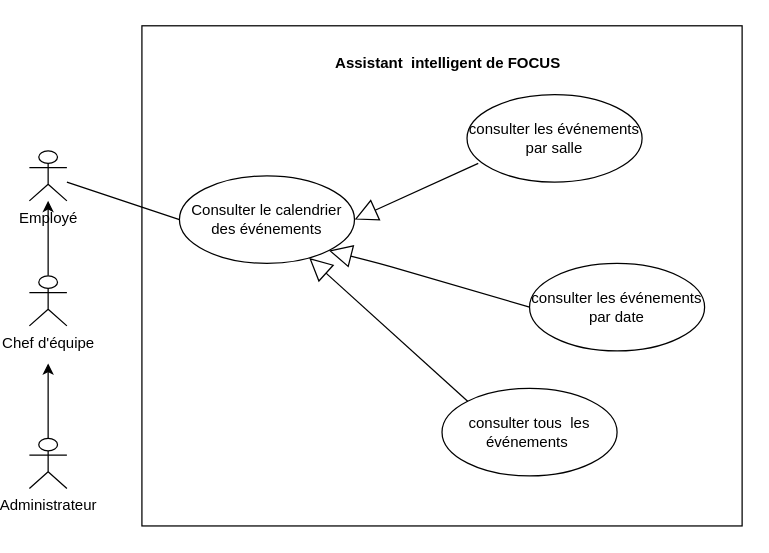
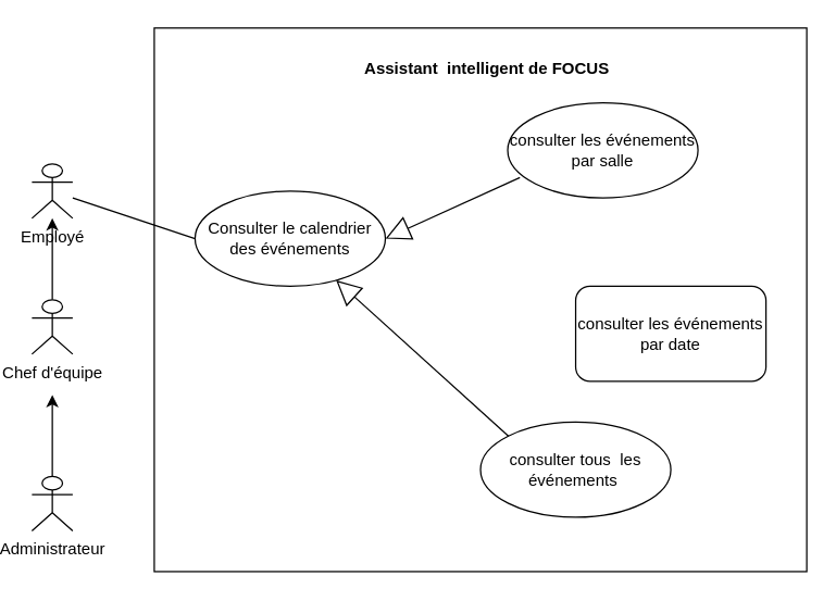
  <mxCell id="0" />
  <mxCell id="1" parent="0" />
  <mxCell id="2" value="Employé" style="shape=umlActor;verticalLabelPosition=bottom;verticalAlign=top;html=1;outlineConnect=0;" vertex="1" parent="1"><mxGeometry x="20" y="120" width="30" height="40" as="geometry" /></mxCell>
  <mxCell id="3" style="edgeStyle=orthogonalEdgeStyle;rounded=0;orthogonalLoop=1;jettySize=auto;html=1;" edge="1" parent="1" source="4"><mxGeometry relative="1" as="geometry"><mxPoint x="35" y="160" as="targetPoint" /></mxGeometry></mxCell>
  <mxCell id="4" value="Chef d'équipe" style="shape=umlActor;verticalLabelPosition=bottom;verticalAlign=top;html=1;" vertex="1" parent="1"><mxGeometry x="20" y="220" width="30" height="40" as="geometry" /></mxCell>
  <mxCell id="5" style="edgeStyle=orthogonalEdgeStyle;rounded=0;orthogonalLoop=1;jettySize=auto;html=1;" edge="1" parent="1" source="6"><mxGeometry relative="1" as="geometry"><mxPoint x="35" y="290" as="targetPoint" /></mxGeometry></mxCell>
  <mxCell id="6" value="Administrateur" style="shape=umlActor;verticalLabelPosition=bottom;verticalAlign=top;html=1;" vertex="1" parent="1"><mxGeometry x="20" y="350" width="30" height="40" as="geometry" /></mxCell>
  <mxCell id="7" value="" style="rounded=0;whiteSpace=wrap;html=1;" vertex="1" parent="1"><mxGeometry x="110" y="20" width="480" height="400" as="geometry" /></mxCell>
  <mxCell id="8" value="&lt;b&gt;Assistant&amp;nbsp; intelligent de FOCUS&lt;/b&gt;" style="text;html=1;strokeColor=none;fillColor=none;align=center;verticalAlign=middle;whiteSpace=wrap;rounded=0;" vertex="1" parent="1"><mxGeometry x="250" y="40" width="210" height="20" as="geometry" /></mxCell>
  <mxCell id="9" value="Consulter le calendrier des événements" style="ellipse;whiteSpace=wrap;html=1;" vertex="1" parent="1"><mxGeometry x="140" y="140" width="140" height="70" as="geometry" /></mxCell>
- <mxCell id="10" value="consulter les événements par date" style="ellipse;whiteSpace=wrap;html=1;" vertex="1" parent="1"><mxGeometry x="420" y="210" width="140" height="70" as="geometry" /></mxCell>
+ <mxCell id="10" value="consulter les événements par date" style="whiteSpace=wrap;html=1;rounded=1;" vertex="1" parent="1"><mxGeometry x="420" y="210" width="140" height="70" as="geometry" /></mxCell>
  <mxCell id="11" value="consulter tous&amp;nbsp; les événements&amp;nbsp;" style="ellipse;whiteSpace=wrap;html=1;" vertex="1" parent="1"><mxGeometry x="350" y="310" width="140" height="70" as="geometry" /></mxCell>
  <mxCell id="12" value="consulter les événements par salle" style="ellipse;whiteSpace=wrap;html=1;" vertex="1" parent="1"><mxGeometry x="370" y="75" width="140" height="70" as="geometry" /></mxCell>
- <mxCell id="13" value="" style="endArrow=block;endSize=16;endFill=0;html=1;exitX=0;exitY=0.5;exitDx=0;exitDy=0;entryX=1;entryY=1;entryDx=0;entryDy=0;" edge="1" parent="1" source="10" target="9"><mxGeometry width="160" relative="1" as="geometry"><mxPoint x="310" y="210" as="sourcePoint" /><mxPoint x="279" y="200" as="targetPoint" /><Array as="points"><mxPoint x="300" y="210" /></Array></mxGeometry></mxCell>
  <mxCell id="14" value="" style="endArrow=block;endSize=16;endFill=0;html=1;exitX=0;exitY=0;exitDx=0;exitDy=0;" edge="1" parent="1" source="11" target="9"><mxGeometry width="160" relative="1" as="geometry"><mxPoint x="310" y="300" as="sourcePoint" /><mxPoint x="470" y="300" as="targetPoint" /></mxGeometry></mxCell>
  <mxCell id="15" value="" style="endArrow=block;endSize=16;endFill=0;html=1;exitX=0.064;exitY=0.786;exitDx=0;exitDy=0;exitPerimeter=0;entryX=1;entryY=0.5;entryDx=0;entryDy=0;" edge="1" parent="1" source="12" target="9"><mxGeometry width="160" relative="1" as="geometry"><mxPoint x="310" y="300" as="sourcePoint" /><mxPoint x="470" y="300" as="targetPoint" /></mxGeometry></mxCell>
  <mxCell id="16" value="" style="endArrow=none;html=1;exitX=0;exitY=0.5;exitDx=0;exitDy=0;" edge="1" parent="1" source="9" target="2"><mxGeometry width="50" height="50" relative="1" as="geometry"><mxPoint x="360" y="300" as="sourcePoint" /><mxPoint x="410" y="250" as="targetPoint" /></mxGeometry></mxCell>
